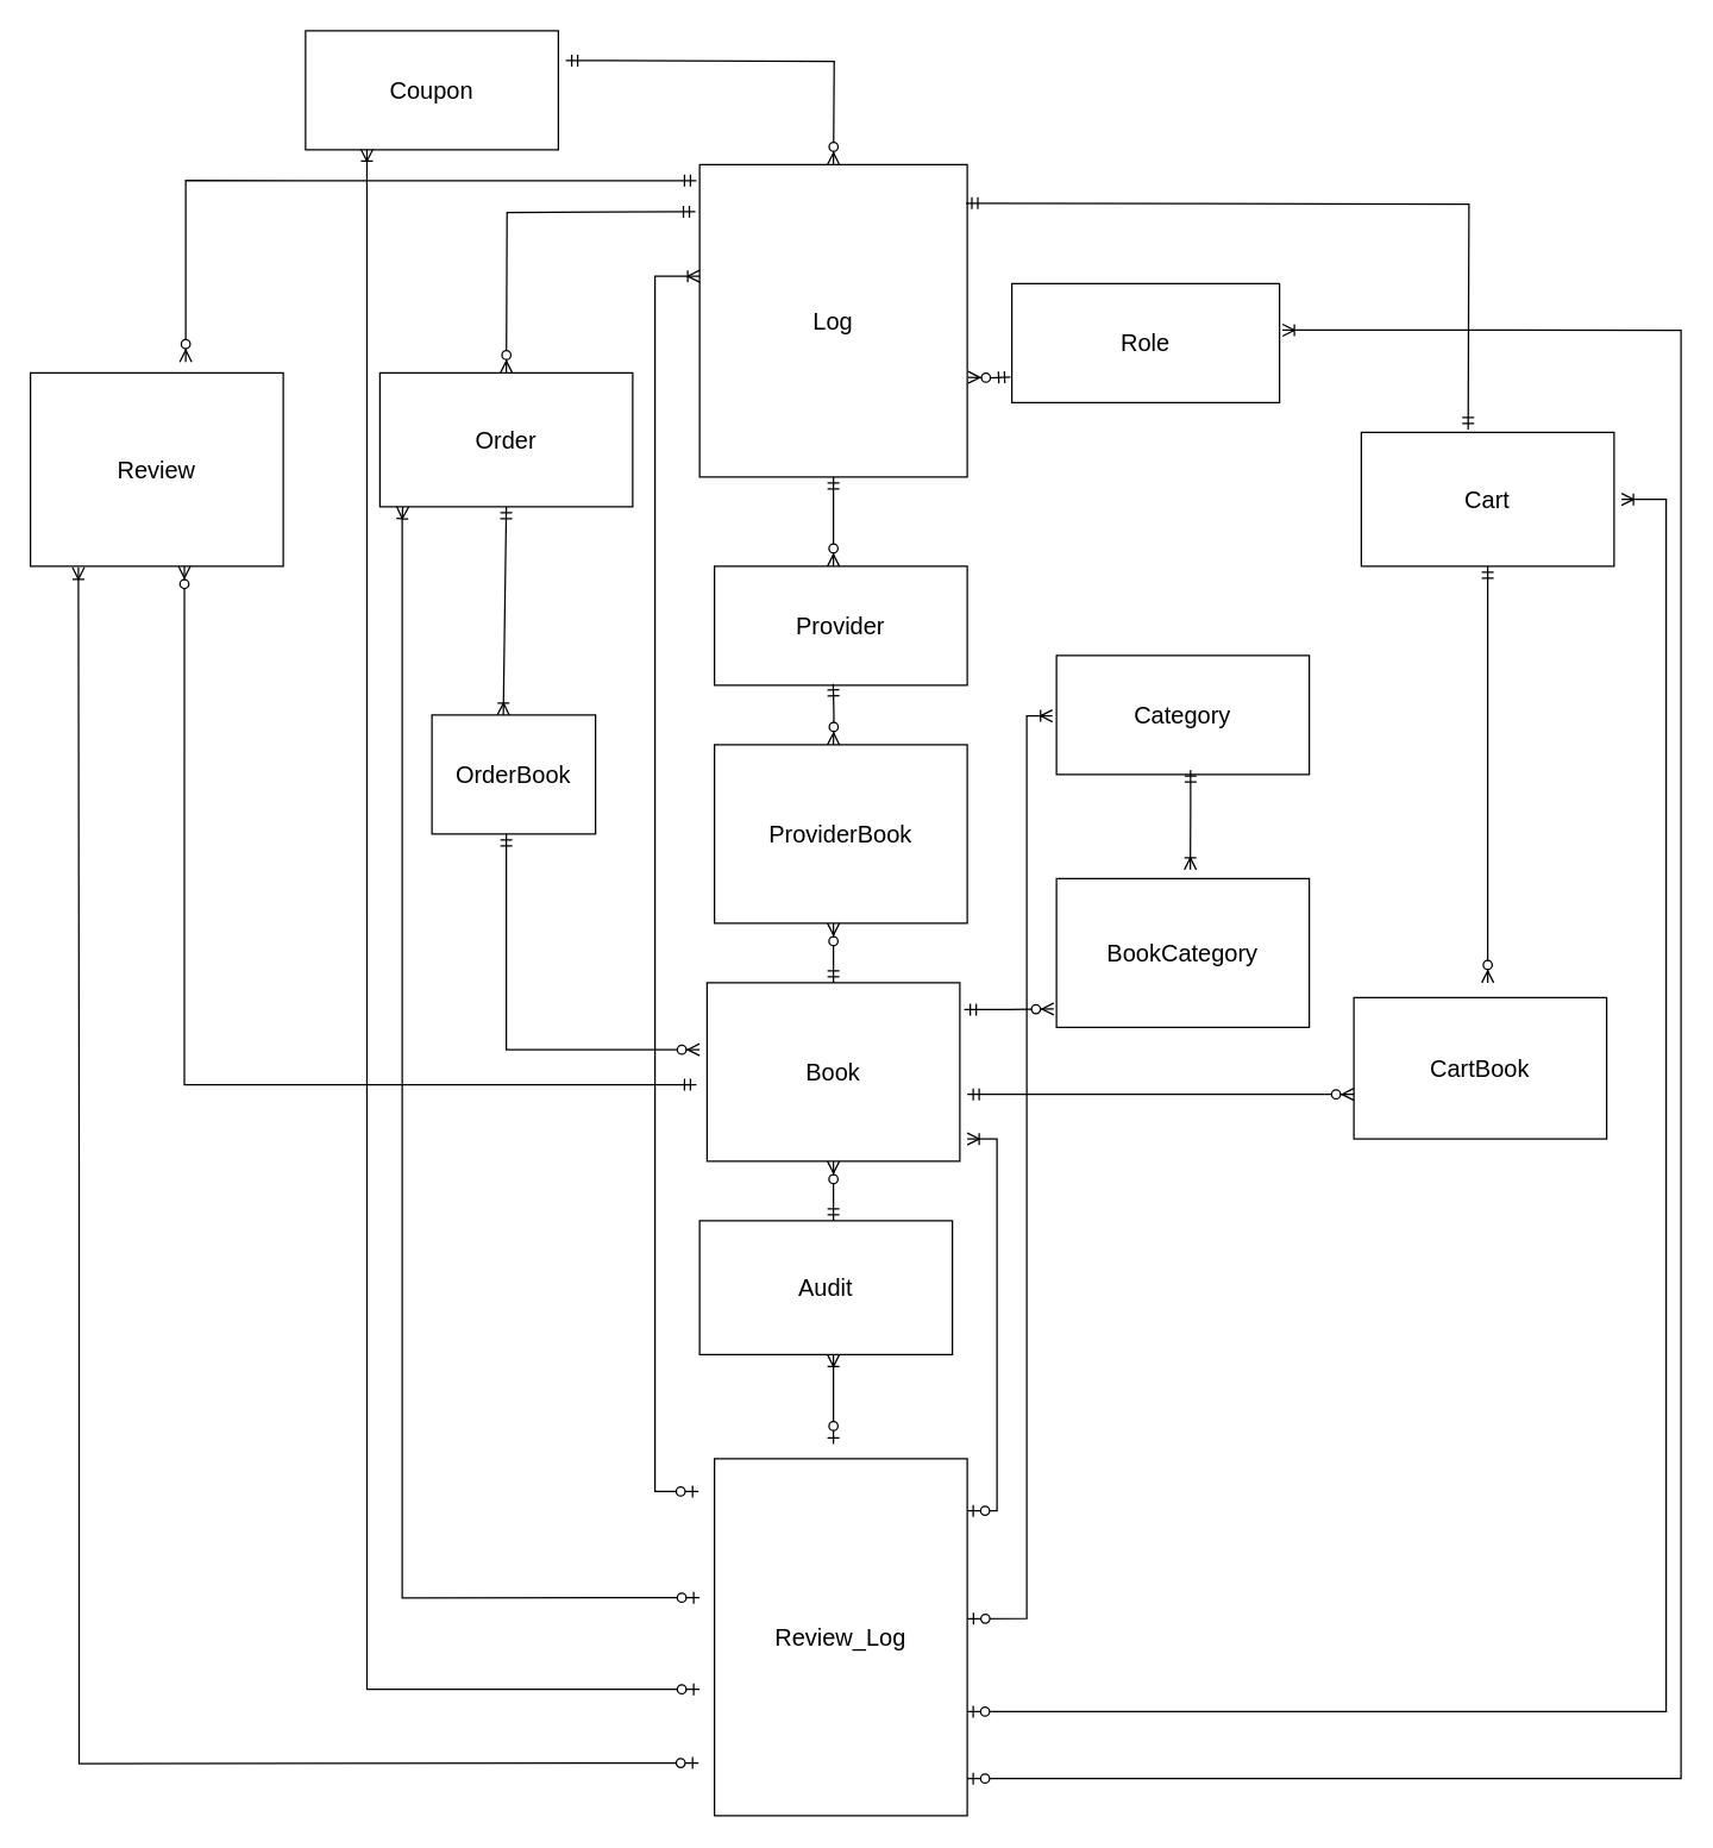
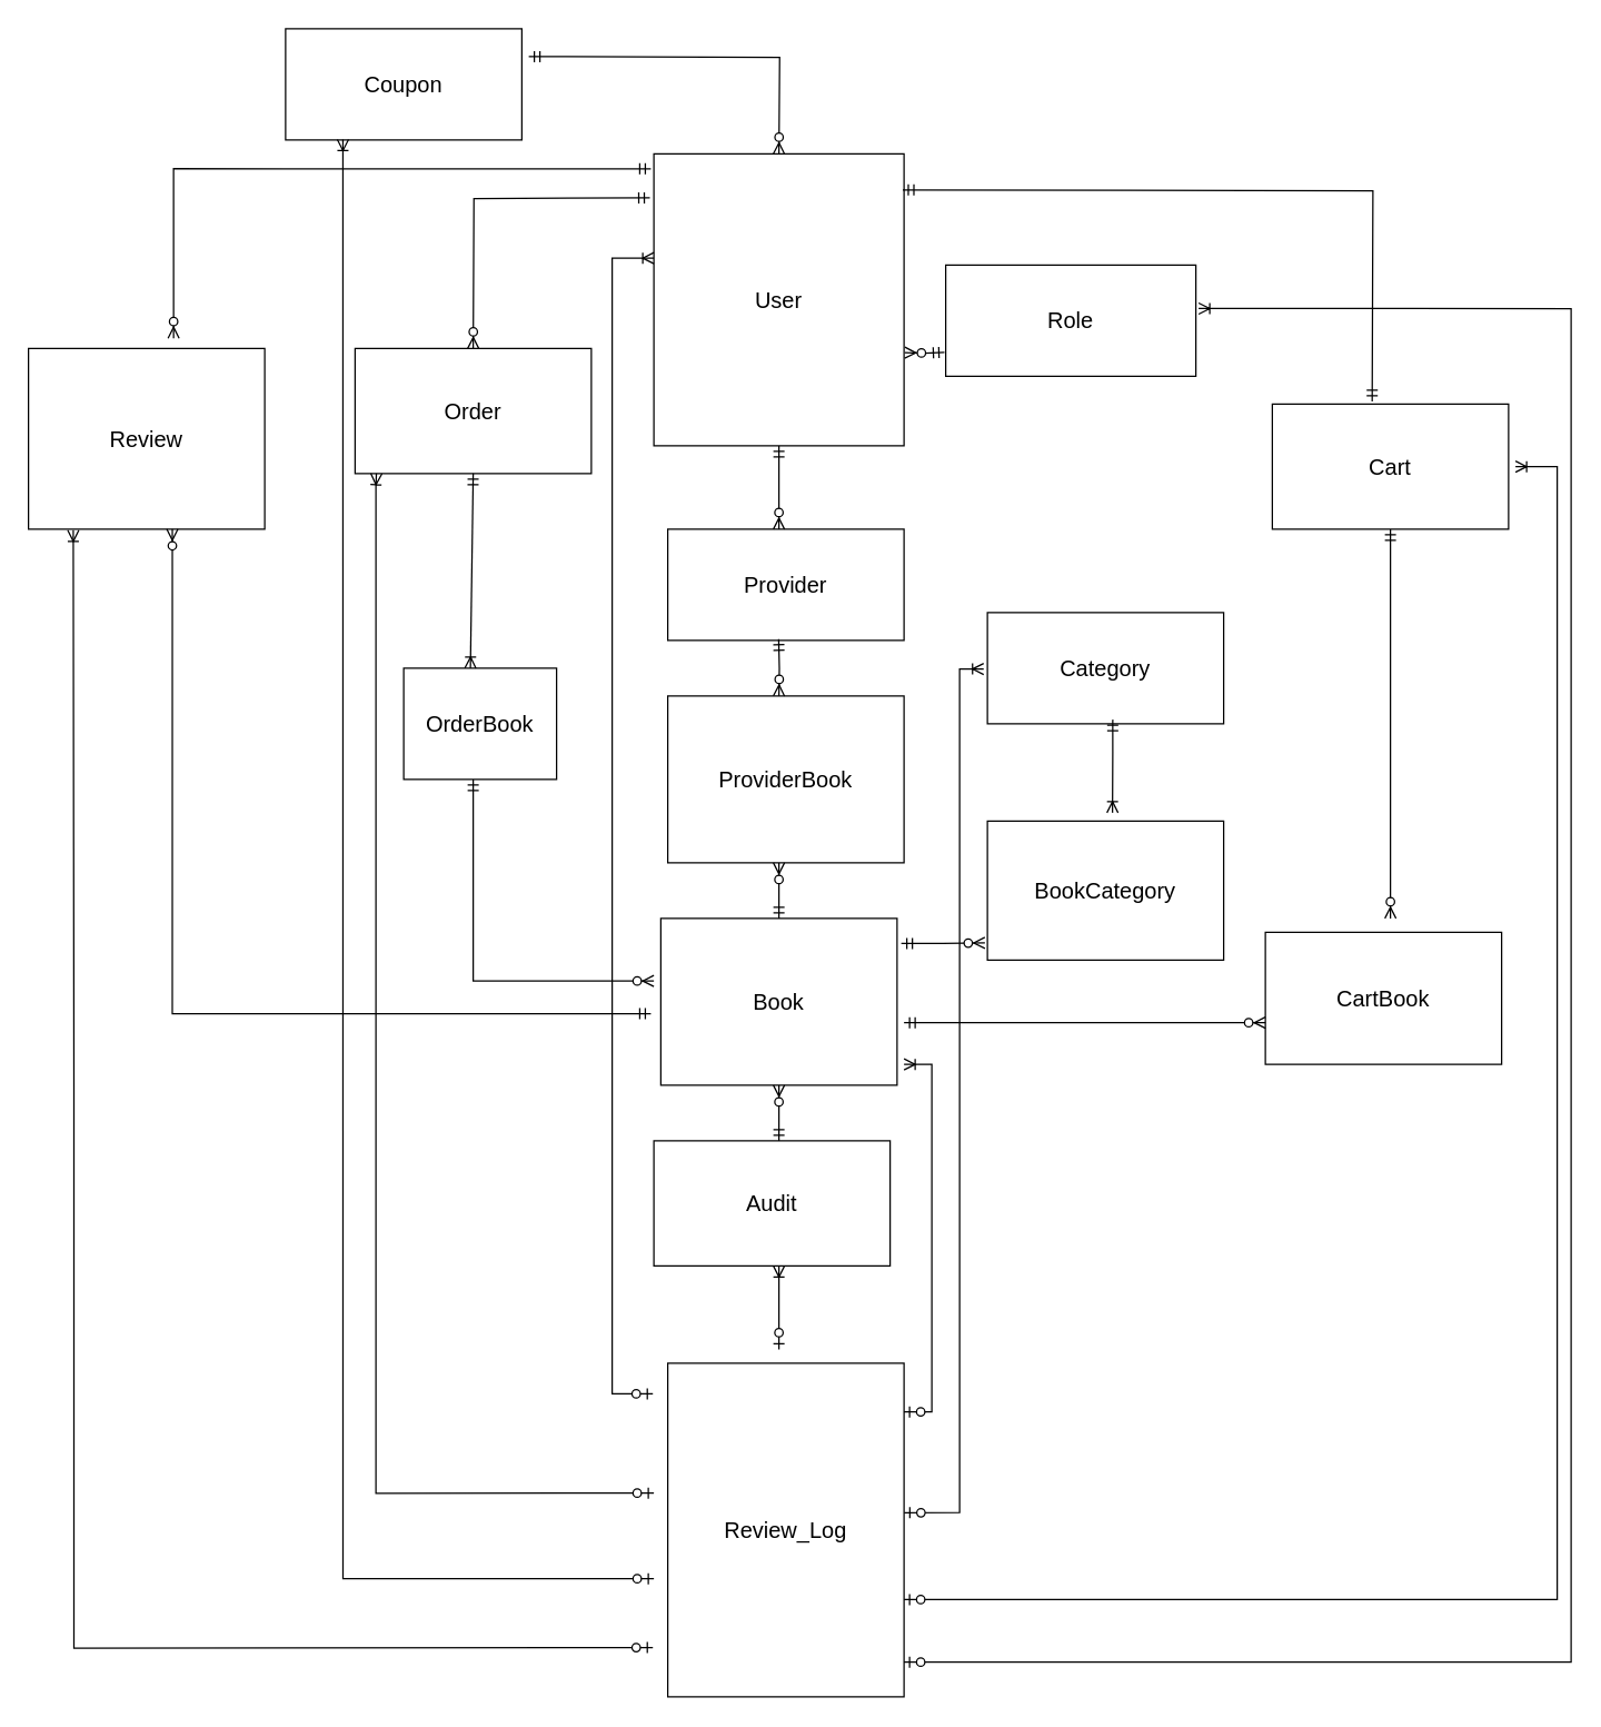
  <mxCell id="0" />
  <mxCell id="1" parent="0" />
  <mxCell id="2" value="" style="fontSize=12;html=1;endArrow=ERzeroToMany;startArrow=ERmandOne;rounded=0;exitX=1;exitY=0.5;exitDx=0;exitDy=0;edgeStyle=orthogonalEdgeStyle;entryX=0.5;entryY=0;entryDx=0;entryDy=0;" edge="1" parent="1"><mxGeometry width="100" height="100" relative="1" as="geometry"><mxPoint x="380" y="40" as="sourcePoint" /><mxPoint x="560" y="110" as="targetPoint" /></mxGeometry></mxCell>
  <mxCell id="3" value="" style="fontSize=12;html=1;endArrow=ERzeroToMany;startArrow=ERmandOne;rounded=0;entryX=0.5;entryY=0;entryDx=0;entryDy=0;edgeStyle=orthogonalEdgeStyle;" edge="1" parent="1"><mxGeometry width="100" height="100" relative="1" as="geometry"><mxPoint x="560" y="320" as="sourcePoint" /><mxPoint x="560" y="380" as="targetPoint" /></mxGeometry></mxCell>
  <mxCell id="4" value="" style="fontSize=12;html=1;endArrow=ERzeroToMany;startArrow=ERmandOne;rounded=0;entryX=0.5;entryY=0;entryDx=0;entryDy=0;exitX=0.499;exitY=0.981;exitDx=0;exitDy=0;edgeStyle=orthogonalEdgeStyle;exitPerimeter=0;" edge="1" parent="1"><mxGeometry width="100" height="100" relative="1" as="geometry"><mxPoint x="559.82" y="459.05" as="sourcePoint" /><mxPoint x="560" y="500" as="targetPoint" /></mxGeometry></mxCell>
  <mxCell id="5" value="" style="fontSize=12;html=1;endArrow=ERzeroToMany;startArrow=ERmandOne;rounded=0;exitX=0.5;exitY=0;exitDx=0;exitDy=0;edgeStyle=orthogonalEdgeStyle;" edge="1" parent="1"><mxGeometry width="100" height="100" relative="1" as="geometry"><mxPoint x="560" y="660" as="sourcePoint" /><mxPoint x="560" y="620" as="targetPoint" /></mxGeometry></mxCell>
  <mxCell id="6" value="" style="fontSize=12;html=1;endArrow=ERzeroToMany;startArrow=ERmandOne;rounded=0;exitX=0.5;exitY=0;exitDx=0;exitDy=0;edgeStyle=orthogonalEdgeStyle;" edge="1" parent="1"><mxGeometry width="100" height="100" relative="1" as="geometry"><mxPoint x="560" y="820" as="sourcePoint" /><mxPoint x="560" y="780" as="targetPoint" /></mxGeometry></mxCell>
  <mxCell id="7" value="" style="fontSize=12;html=1;endArrow=ERzeroToMany;startArrow=ERmandOne;rounded=0;entryX=1.003;entryY=0.681;entryDx=0;entryDy=0;exitX=-0.005;exitY=1.093;exitDx=0;exitDy=0;edgeStyle=orthogonalEdgeStyle;exitPerimeter=0;entryPerimeter=0;" edge="1" parent="1" target="26"><mxGeometry width="100" height="100" relative="1" as="geometry"><mxPoint x="679.1" y="252.79" as="sourcePoint" /><mxPoint x="646.94" y="252.8" as="targetPoint" /></mxGeometry></mxCell>
  <mxCell id="8" value="" style="edgeStyle=orthogonalEdgeStyle;fontSize=12;html=1;endArrow=ERmandOne;startArrow=ERmandOne;rounded=0;entryX=0.427;entryY=-0.022;entryDx=0;entryDy=0;exitX=0.995;exitY=-0.135;exitDx=0;exitDy=0;exitPerimeter=0;entryPerimeter=0;" edge="1" parent="1"><mxGeometry width="100" height="100" relative="1" as="geometry"><mxPoint x="649.1" y="135.95" as="sourcePoint" /><mxPoint x="986.86" y="288.02" as="targetPoint" /></mxGeometry></mxCell>
  <mxCell id="9" value="" style="edgeStyle=orthogonalEdgeStyle;fontSize=12;html=1;endArrow=ERzeroToMany;startArrow=ERmandOne;rounded=0;entryX=0.5;entryY=0;entryDx=0;entryDy=0;" edge="1" parent="1"><mxGeometry width="100" height="100" relative="1" as="geometry"><mxPoint x="1000" y="380" as="sourcePoint" /><mxPoint x="1000" y="660" as="targetPoint" /></mxGeometry></mxCell>
  <mxCell id="10" value="" style="fontSize=12;html=1;endArrow=ERzeroToMany;startArrow=ERmandOne;rounded=0;exitX=1;exitY=0.5;exitDx=0;exitDy=0;edgeStyle=elbowEdgeStyle;entryX=0;entryY=0.5;entryDx=0;entryDy=0;" edge="1" parent="1"><mxGeometry width="100" height="100" relative="1" as="geometry"><mxPoint x="650" y="735" as="sourcePoint" /><mxPoint x="910" y="735" as="targetPoint" /></mxGeometry></mxCell>
  <mxCell id="11" value="" style="fontSize=12;html=1;endArrow=ERzeroToMany;startArrow=ERmandOne;rounded=0;exitX=0.989;exitY=0.15;exitDx=0;exitDy=0;edgeStyle=elbowEdgeStyle;exitPerimeter=0;entryX=-0.01;entryY=0.12;entryDx=0;entryDy=0;entryPerimeter=0;" edge="1" parent="1"><mxGeometry width="100" height="100" relative="1" as="geometry"><mxPoint x="648.02" y="678" as="sourcePoint" /><mxPoint x="708.2" y="677.6" as="targetPoint" /></mxGeometry></mxCell>
  <mxCell id="12" value="" style="edgeStyle=orthogonalEdgeStyle;fontSize=12;html=1;endArrow=ERoneToMany;startArrow=ERmandOne;rounded=0;exitX=0.501;exitY=0.9;exitDx=0;exitDy=0;entryX=0.5;entryY=0;entryDx=0;entryDy=0;exitPerimeter=0;" edge="1" parent="1"><mxGeometry width="100" height="100" relative="1" as="geometry"><mxPoint x="800.18" y="517" as="sourcePoint" /><mxPoint x="800" y="584" as="targetPoint" /><Array as="points"><mxPoint x="800" y="540" /><mxPoint x="800" y="540" /></Array></mxGeometry></mxCell>
  <mxCell id="13" value="" style="fontSize=12;html=1;endArrow=ERzeroToMany;startArrow=ERmandOne;rounded=0;exitX=-0.016;exitY=0.054;exitDx=0;exitDy=0;edgeStyle=orthogonalEdgeStyle;entryX=0.5;entryY=0;entryDx=0;entryDy=0;exitPerimeter=0;" edge="1" parent="1"><mxGeometry width="100" height="100" relative="1" as="geometry"><mxPoint x="467.12" y="141.62" as="sourcePoint" /><mxPoint x="340" y="250" as="targetPoint" /></mxGeometry></mxCell>
  <mxCell id="14" value="" style="fontSize=12;html=1;endArrow=ERzeroToMany;startArrow=ERmandOne;rounded=0;edgeStyle=orthogonalEdgeStyle;entryX=0.469;entryY=0.019;entryDx=0;entryDy=0;entryPerimeter=0;exitX=-0.012;exitY=0.051;exitDx=0;exitDy=0;exitPerimeter=0;" edge="1" parent="1"><mxGeometry width="100" height="100" relative="1" as="geometry"><mxPoint x="467.84" y="120.71" as="sourcePoint" /><mxPoint x="124.42" y="242.66" as="targetPoint" /><Array as="points"><mxPoint x="124" y="121" /></Array></mxGeometry></mxCell>
  <mxCell id="15" value="" style="edgeStyle=orthogonalEdgeStyle;fontSize=12;html=1;endArrow=ERzeroToMany;startArrow=ERmandOne;rounded=0;entryX=0.464;entryY=0.996;entryDx=0;entryDy=0;exitX=-0.012;exitY=0.286;exitDx=0;exitDy=0;entryPerimeter=0;exitPerimeter=0;" edge="1" parent="1"><mxGeometry width="100" height="100" relative="1" as="geometry"><mxPoint x="467.84" y="728.58" as="sourcePoint" /><mxPoint x="123.52" y="379.92" as="targetPoint" /><Array as="points"><mxPoint x="123" y="729" /></Array></mxGeometry></mxCell>
  <mxCell id="16" value="" style="edgeStyle=orthogonalEdgeStyle;fontSize=12;html=1;endArrow=ERoneToMany;startArrow=ERzeroToOne;rounded=0;fontFamily=Helvetica;fontColor=default;exitX=-0.004;exitY=0.151;exitDx=0;exitDy=0;exitPerimeter=0;entryX=0.068;entryY=1.036;entryDx=0;entryDy=0;entryPerimeter=0;" edge="1" parent="1"><mxGeometry width="100" height="100" relative="1" as="geometry"><mxPoint x="469.28" y="1184.53" as="sourcePoint" /><mxPoint x="52.24" y="380.72" as="targetPoint" /></mxGeometry></mxCell>
  <mxCell id="17" value="" style="fontSize=12;html=1;endArrow=ERoneToMany;startArrow=ERzeroToOne;rounded=0;fontFamily=Helvetica;fontColor=default;exitX=0.5;exitY=0;exitDx=0;exitDy=0;entryX=0.5;entryY=1;entryDx=0;entryDy=0;" edge="1" parent="1"><mxGeometry width="100" height="100" relative="1" as="geometry"><mxPoint x="560" y="970" as="sourcePoint" /><mxPoint x="560" y="910" as="targetPoint" /></mxGeometry></mxCell>
  <mxCell id="18" value="" style="fontSize=12;html=1;endArrow=ERoneToMany;startArrow=ERzeroToOne;rounded=0;fontFamily=Helvetica;fontColor=default;exitX=1;exitY=0.5;exitDx=0;exitDy=0;entryX=1;entryY=0.5;entryDx=0;entryDy=0;edgeStyle=orthogonalEdgeStyle;" edge="1" parent="1"><mxGeometry width="100" height="100" relative="1" as="geometry"><mxPoint x="650" y="1015" as="sourcePoint" /><mxPoint x="650" y="765" as="targetPoint" /><Array as="points"><mxPoint x="670" y="1015" /><mxPoint x="670" y="765" /></Array></mxGeometry></mxCell>
  <mxCell id="19" value="" style="fontSize=12;html=1;endArrow=ERoneToMany;startArrow=ERzeroToOne;rounded=0;fontFamily=Helvetica;fontColor=default;exitX=1.001;exitY=0.918;exitDx=0;exitDy=0;entryX=-0.015;entryY=0.686;entryDx=0;entryDy=0;edgeStyle=orthogonalEdgeStyle;exitPerimeter=0;entryPerimeter=0;" edge="1" parent="1"><mxGeometry width="100" height="100" relative="1" as="geometry"><mxPoint x="650.18" y="1087.54" as="sourcePoint" /><mxPoint x="707.3" y="480.58" as="targetPoint" /><Array as="points"><mxPoint x="690" y="1088" /><mxPoint x="690" y="481" /></Array></mxGeometry></mxCell>
  <mxCell id="20" value="" style="fontSize=12;html=1;endArrow=ERoneToMany;startArrow=ERzeroToOne;rounded=0;fontFamily=Helvetica;fontColor=default;exitX=1;exitY=0;exitDx=0;exitDy=0;entryX=1;entryY=0.5;entryDx=0;entryDy=0;edgeStyle=orthogonalEdgeStyle;exitPerimeter=0;" edge="1" parent="1"><mxGeometry width="100" height="100" relative="1" as="geometry"><mxPoint x="650" y="1150" as="sourcePoint" /><mxPoint x="1090" y="335" as="targetPoint" /><Array as="points"><mxPoint x="1120" y="1150" /><mxPoint x="1120" y="335" /></Array></mxGeometry></mxCell>
  <mxCell id="21" value="" style="fontSize=12;html=1;endArrow=ERoneToMany;startArrow=ERzeroToOne;rounded=0;fontFamily=Helvetica;fontColor=default;exitX=1;exitY=0.5;exitDx=0;exitDy=0;entryX=1.011;entryY=0.042;entryDx=0;entryDy=0;edgeStyle=orthogonalEdgeStyle;entryPerimeter=0;" edge="1" parent="1"><mxGeometry width="100" height="100" relative="1" as="geometry"><mxPoint x="650" y="1195" as="sourcePoint" /><mxPoint x="861.98" y="221.26" as="targetPoint" /><Array as="points"><mxPoint x="1130" y="1195" /><mxPoint x="1130" y="221" /></Array></mxGeometry></mxCell>
  <mxCell id="22" value="" style="edgeStyle=orthogonalEdgeStyle;fontSize=12;html=1;endArrow=ERoneToMany;startArrow=ERzeroToOne;rounded=0;fontFamily=Helvetica;fontColor=default;exitX=0;exitY=0.5;exitDx=0;exitDy=0;entryX=0.149;entryY=1.009;entryDx=0;entryDy=0;entryPerimeter=0;" edge="1" parent="1"><mxGeometry width="100" height="100" relative="1" as="geometry"><mxPoint x="470" y="1073.47" as="sourcePoint" /><mxPoint x="270.33" y="340" as="targetPoint" /><Array as="points"><mxPoint x="270" y="1073.19" /><mxPoint x="270" y="349.19" /><mxPoint x="270" y="349.19" /></Array></mxGeometry></mxCell>
  <mxCell id="23" value="" style="edgeStyle=orthogonalEdgeStyle;fontSize=12;html=1;endArrow=ERoneToMany;startArrow=ERzeroToOne;rounded=0;fontFamily=Helvetica;fontColor=default;exitX=0;exitY=0.5;exitDx=0;exitDy=0;entryX=0.257;entryY=0.989;entryDx=0;entryDy=0;entryPerimeter=0;" edge="1" parent="1"><mxGeometry width="100" height="100" relative="1" as="geometry"><mxPoint x="470" y="1135" as="sourcePoint" /><mxPoint x="246.26" y="99.67" as="targetPoint" /><Array as="points"><mxPoint x="246" y="1135" /></Array></mxGeometry></mxCell>
  <mxCell id="24" value="" style="edgeStyle=orthogonalEdgeStyle;fontSize=12;html=1;endArrow=ERoneToMany;startArrow=ERzeroToOne;rounded=0;fontFamily=Helvetica;fontColor=default;exitX=-0.004;exitY=0.067;exitDx=0;exitDy=0;entryX=0;entryY=0.5;entryDx=0;entryDy=0;exitPerimeter=0;" edge="1" parent="1"><mxGeometry width="100" height="100" relative="1" as="geometry"><mxPoint x="469.28" y="1002.01" as="sourcePoint" /><mxPoint x="470" y="185" as="targetPoint" /><Array as="points"><mxPoint x="440" y="1002" /><mxPoint x="440" y="185" /></Array></mxGeometry></mxCell>
  <mxCell id="25" value="Cart" style="whiteSpace=wrap;html=1;align=center;strokeColor=inherit;verticalAlign=middle;fontFamily=Helvetica;fontSize=16;fontColor=default;fillColor=none;" vertex="1" parent="1"><mxGeometry x="915" y="290" width="170" height="90" as="geometry" /></mxCell>
- <mxCell id="26" value="Log" style="whiteSpace=wrap;html=1;align=center;strokeColor=inherit;verticalAlign=middle;fontFamily=Helvetica;fontSize=16;fontColor=default;fillColor=none;" vertex="1" parent="1"><mxGeometry x="470" y="110" width="180" height="210" as="geometry" /></mxCell>
+ <mxCell id="26" value="User" style="whiteSpace=wrap;html=1;align=center;strokeColor=inherit;verticalAlign=middle;fontFamily=Helvetica;fontSize=16;fontColor=default;fillColor=none;" vertex="1" parent="1"><mxGeometry x="470" y="110" width="180" height="210" as="geometry" /></mxCell>
  <mxCell id="27" value="Role" style="whiteSpace=wrap;html=1;align=center;strokeColor=inherit;verticalAlign=middle;fontFamily=Helvetica;fontSize=16;fontColor=default;fillColor=none;" vertex="1" parent="1"><mxGeometry x="680" y="190" width="180" height="80" as="geometry" /></mxCell>
  <mxCell id="28" value="Coupon" style="whiteSpace=wrap;html=1;align=center;strokeColor=inherit;verticalAlign=middle;fontFamily=Helvetica;fontSize=16;fontColor=default;fillColor=none;" vertex="1" parent="1"><mxGeometry x="205" y="20" width="170" height="80" as="geometry" /></mxCell>
  <mxCell id="29" value="Category" style="whiteSpace=wrap;html=1;align=center;strokeColor=inherit;verticalAlign=middle;fontFamily=Helvetica;fontSize=16;fontColor=default;fillColor=none;" vertex="1" parent="1"><mxGeometry x="710" y="440" width="170" height="80" as="geometry" /></mxCell>
  <mxCell id="30" value="Provider" style="whiteSpace=wrap;html=1;align=center;strokeColor=inherit;verticalAlign=middle;fontFamily=Helvetica;fontSize=16;fontColor=default;fillColor=none;" vertex="1" parent="1"><mxGeometry x="480" y="380" width="170" height="80" as="geometry" /></mxCell>
  <mxCell id="31" value="Order" style="whiteSpace=wrap;html=1;align=center;strokeColor=inherit;verticalAlign=middle;fontFamily=Helvetica;fontSize=16;fontColor=default;fillColor=none;" vertex="1" parent="1"><mxGeometry x="255" y="250" width="170" height="90" as="geometry" /></mxCell>
  <mxCell id="32" value="OrderBook" style="whiteSpace=wrap;html=1;align=center;strokeColor=inherit;verticalAlign=middle;fontFamily=Helvetica;fontSize=16;fontColor=default;fillColor=none;" vertex="1" parent="1"><mxGeometry x="290" y="480" width="110" height="80" as="geometry" /></mxCell>
  <mxCell id="33" value="" style="fontSize=12;html=1;endArrow=ERoneToMany;startArrow=ERmandOne;rounded=0;fontFamily=Helvetica;fontColor=default;exitX=0.5;exitY=1;exitDx=0;exitDy=0;" edge="1" parent="1" source="31"><mxGeometry width="100" height="100" relative="1" as="geometry"><mxPoint x="300" y="880" as="sourcePoint" /><mxPoint x="338" y="480" as="targetPoint" /></mxGeometry></mxCell>
  <mxCell id="34" value="" style="fontSize=12;html=1;endArrow=ERzeroToMany;startArrow=ERmandOne;rounded=0;edgeStyle=elbowEdgeStyle;entryX=0;entryY=0.5;entryDx=0;entryDy=0;" edge="1" parent="1"><mxGeometry width="100" height="100" relative="1" as="geometry"><mxPoint x="340" y="560" as="sourcePoint" /><mxPoint x="470" y="705" as="targetPoint" /><Array as="points"><mxPoint x="340" y="630" /></Array></mxGeometry></mxCell>
  <mxCell id="35" value="Review" style="whiteSpace=wrap;html=1;align=center;strokeColor=inherit;verticalAlign=middle;fontFamily=Helvetica;fontSize=16;fontColor=default;fillColor=none;" vertex="1" parent="1"><mxGeometry x="20" y="250" width="170" height="130" as="geometry" /></mxCell>
  <mxCell id="36" value="ProviderBook" style="whiteSpace=wrap;html=1;align=center;strokeColor=inherit;verticalAlign=middle;fontFamily=Helvetica;fontSize=16;fontColor=default;fillColor=none;" vertex="1" parent="1"><mxGeometry x="480" y="500" width="170" height="120" as="geometry" /></mxCell>
  <mxCell id="37" value="Book" style="whiteSpace=wrap;html=1;align=center;strokeColor=inherit;verticalAlign=middle;fontFamily=Helvetica;fontSize=16;fontColor=default;fillColor=none;" vertex="1" parent="1"><mxGeometry x="475" y="660" width="170" height="120" as="geometry" /></mxCell>
  <mxCell id="38" value="Audit" style="whiteSpace=wrap;html=1;align=center;strokeColor=inherit;verticalAlign=middle;fontFamily=Helvetica;fontSize=16;fontColor=default;fillColor=none;" vertex="1" parent="1"><mxGeometry x="470" y="820" width="170" height="90" as="geometry" /></mxCell>
  <mxCell id="39" value="Review_Log" style="whiteSpace=wrap;html=1;align=center;strokeColor=inherit;verticalAlign=middle;fontFamily=Helvetica;fontSize=16;fontColor=default;fillColor=none;" vertex="1" parent="1"><mxGeometry x="480" y="980" width="170" height="240" as="geometry" /></mxCell>
  <mxCell id="40" value="BookCategory" style="whiteSpace=wrap;html=1;align=center;strokeColor=inherit;verticalAlign=middle;fontFamily=Helvetica;fontSize=16;fontColor=default;fillColor=none;" vertex="1" parent="1"><mxGeometry x="710" y="590" width="170" height="100" as="geometry" /></mxCell>
  <mxCell id="41" value="CartBook" style="whiteSpace=wrap;html=1;align=center;strokeColor=inherit;verticalAlign=middle;fontFamily=Helvetica;fontSize=16;fontColor=default;fillColor=none;" vertex="1" parent="1"><mxGeometry x="910" y="670" width="170" height="95" as="geometry" /></mxCell>
